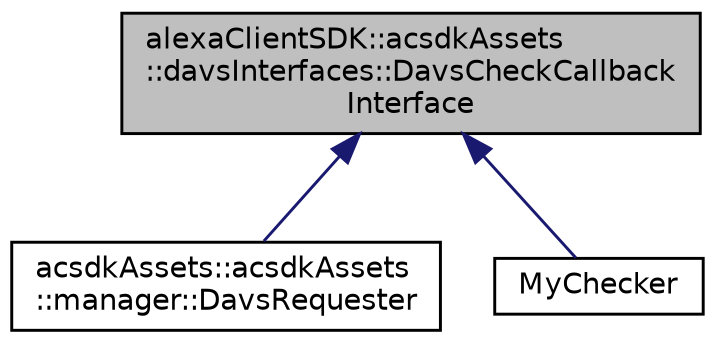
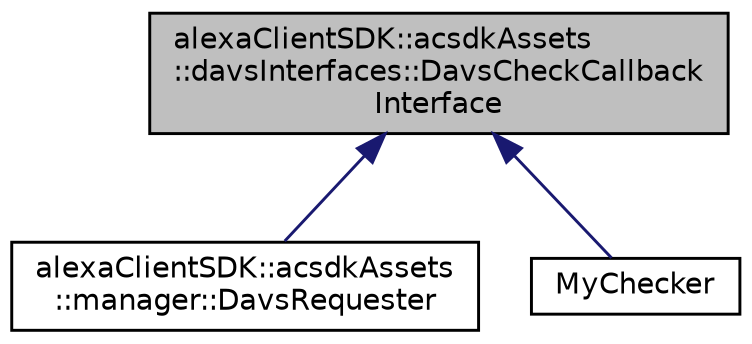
  digraph {
    node [color=black fillcolor=white fontname=Helvetica fontsize=10 shape=record style=filled]
    edge [color=midnightblue dir=back fontname=Helvetica fontsize=10 labelfontname=Helvetica labelfontsize=10 style=solid]
    n1 [fillcolor=grey75 fontcolor=black height=0.2 label="alexaClientSDK::acsdkAssets\l::davsInterfaces::DavsCheckCallback\lInterface" width=0.4]
-   n2 [height=0.2 label="acsdkAssets::acsdkAssets\l::manager::DavsRequester" width=0.4]
+   n2 [height=0.2 label="alexaClientSDK::acsdkAssets\l::manager::DavsRequester" width=0.4]
    n3 [height=0.2 label=MyChecker width=0.4]
    n1 -> n2
    n1 -> n3
  }
